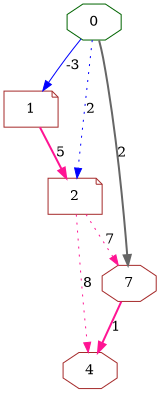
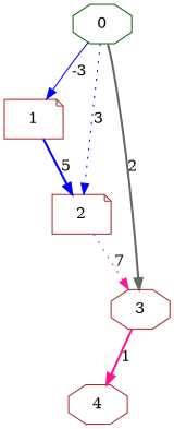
  digraph {
    node [color=brown shape=octagon]
    edge [color=blue style=dotted]
    0 [color=darkgreen]
    1 [shape=note]
    2 [shape=note]
-   3 [label=7]
+   3
    4
    0 -> 1 [label=-3 style=solid]
-   0 -> 2 [label=2]
+   0 -> 2 [label=3]
    0 -> 3 [color=gray40 label=2 style=bold]
-   1 -> 2 [color=deeppink label=5 style=bold]
+   1 -> 2 [label=5 style=bold]
    2 -> 3 [color=deeppink label=7]
-   2 -> 4 [color=deeppink label=8]
    3 -> 4 [color=deeppink label=1 style=bold]
  }
